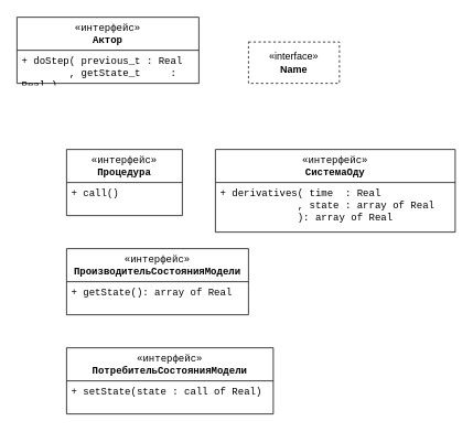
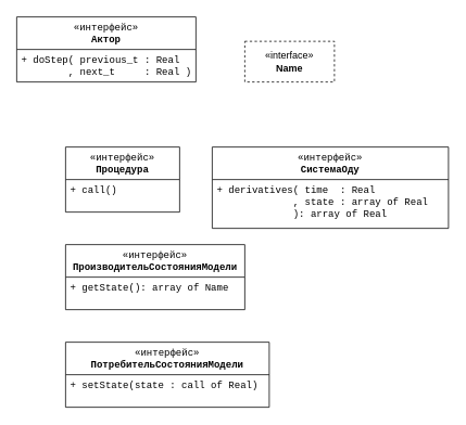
  <mxCell id="0" />
  <mxCell id="1" parent="0" />
  <mxCell id="2" value="&amp;laquo;interface&amp;raquo;&lt;br&gt;&lt;b&gt;Name&lt;/b&gt;" style="html=1;whiteSpace=wrap;dashed=1;" vertex="1" parent="1"><mxGeometry x="300" y="50" width="110" height="50" as="geometry" /></mxCell>
  <mxCell id="3" value="&lt;span style=&quot;font-weight: normal;&quot;&gt;«интерфейс»&lt;/span&gt;&lt;br&gt;Актор" style="swimlane;fontStyle=1;align=center;verticalAlign=top;childLayout=stackLayout;horizontal=1;startSize=40;horizontalStack=0;resizeParent=1;resizeParentMax=0;resizeLast=0;collapsible=1;marginBottom=0;whiteSpace=wrap;html=1;fontFamily=Courier New;" vertex="1" parent="1"><mxGeometry x="20" y="20" width="220" height="80" as="geometry" /></mxCell>
- <mxCell id="4" value="+ doStep( previous_t : Real&lt;br&gt;&amp;nbsp; &amp;nbsp; &amp;nbsp; &amp;nbsp; , getState_t&amp;nbsp; &amp;nbsp; &amp;nbsp;: Real )" style="text;strokeColor=none;fillColor=none;align=left;verticalAlign=top;spacingLeft=4;spacingRight=4;overflow=hidden;rotatable=0;points=[[0,0.5],[1,0.5]];portConstraint=eastwest;whiteSpace=wrap;html=1;fontFamily=Courier New;" vertex="1" parent="3"><mxGeometry y="40" width="220" height="40" as="geometry" /></mxCell>
+ <mxCell id="4" value="+ doStep( previous_t : Real&lt;br&gt;&amp;nbsp; &amp;nbsp; &amp;nbsp; &amp;nbsp; , next_t&amp;nbsp; &amp;nbsp; &amp;nbsp;: Real )" style="text;strokeColor=none;fillColor=none;align=left;verticalAlign=top;spacingLeft=4;spacingRight=4;overflow=hidden;rotatable=0;points=[[0,0.5],[1,0.5]];portConstraint=eastwest;whiteSpace=wrap;html=1;fontFamily=Courier New;" vertex="1" parent="3"><mxGeometry y="40" width="220" height="40" as="geometry" /></mxCell>
  <mxCell id="5" value="&lt;span style=&quot;font-weight: normal;&quot;&gt;«интерфейс»&lt;/span&gt;&lt;br&gt;Процедура" style="swimlane;fontStyle=1;align=center;verticalAlign=top;childLayout=stackLayout;horizontal=1;startSize=40;horizontalStack=0;resizeParent=1;resizeParentMax=0;resizeLast=0;collapsible=1;marginBottom=0;whiteSpace=wrap;html=1;fontFamily=Courier New;" vertex="1" parent="1"><mxGeometry x="80" y="180" width="140" height="80" as="geometry" /></mxCell>
  <mxCell id="6" value="+ call()" style="text;strokeColor=none;fillColor=none;align=left;verticalAlign=top;spacingLeft=4;spacingRight=4;overflow=hidden;rotatable=0;points=[[0,0.5],[1,0.5]];portConstraint=eastwest;whiteSpace=wrap;html=1;fontFamily=Courier New;" vertex="1" parent="5"><mxGeometry y="40" width="140" height="40" as="geometry" /></mxCell>
  <mxCell id="7" value="&lt;span style=&quot;font-weight: normal;&quot;&gt;«интерфейс»&lt;/span&gt;&lt;br&gt;СистемаОду" style="swimlane;fontStyle=1;align=center;verticalAlign=top;childLayout=stackLayout;horizontal=1;startSize=40;horizontalStack=0;resizeParent=1;resizeParentMax=0;resizeLast=0;collapsible=1;marginBottom=0;whiteSpace=wrap;html=1;fontFamily=Courier New;" vertex="1" parent="1"><mxGeometry x="260" y="180" width="290" height="100" as="geometry" /></mxCell>
  <mxCell id="8" value="+ derivatives( time&amp;nbsp; : Real&lt;br&gt;&amp;nbsp; &amp;nbsp; &amp;nbsp; &amp;nbsp; &amp;nbsp; &amp;nbsp; &amp;nbsp;, state : array of Real&lt;br&gt;&amp;nbsp; &amp;nbsp; &amp;nbsp; &amp;nbsp; &amp;nbsp; &amp;nbsp; &amp;nbsp;): array of Real" style="text;strokeColor=none;fillColor=none;align=left;verticalAlign=top;spacingLeft=4;spacingRight=4;overflow=hidden;rotatable=0;points=[[0,0.5],[1,0.5]];portConstraint=eastwest;whiteSpace=wrap;html=1;fontFamily=Courier New;" vertex="1" parent="7"><mxGeometry y="40" width="290" height="60" as="geometry" /></mxCell>
  <mxCell id="9" value="&lt;span style=&quot;font-weight: normal;&quot;&gt;«интерфейс»&lt;br&gt;&lt;/span&gt;ПроизводительСостоянияМодели" style="swimlane;fontStyle=1;align=center;verticalAlign=top;childLayout=stackLayout;horizontal=1;startSize=40;horizontalStack=0;resizeParent=1;resizeParentMax=0;resizeLast=0;collapsible=1;marginBottom=0;whiteSpace=wrap;html=1;fontFamily=Courier New;" vertex="1" parent="1"><mxGeometry x="80" y="300" width="220" height="80" as="geometry" /></mxCell>
- <mxCell id="10" value="+ getState(): array of Real" style="text;strokeColor=none;fillColor=none;align=left;verticalAlign=top;spacingLeft=4;spacingRight=4;overflow=hidden;rotatable=0;points=[[0,0.5],[1,0.5]];portConstraint=eastwest;whiteSpace=wrap;html=1;fontFamily=Courier New;" vertex="1" parent="9"><mxGeometry y="40" width="220" height="40" as="geometry" /></mxCell>
+ <mxCell id="10" value="+ getState(): array of Name" style="text;strokeColor=none;fillColor=none;align=left;verticalAlign=top;spacingLeft=4;spacingRight=4;overflow=hidden;rotatable=0;points=[[0,0.5],[1,0.5]];portConstraint=eastwest;whiteSpace=wrap;html=1;fontFamily=Courier New;" vertex="1" parent="9"><mxGeometry y="40" width="220" height="40" as="geometry" /></mxCell>
  <mxCell id="11" value="&lt;span style=&quot;font-weight: normal;&quot;&gt;«интерфейс»&lt;br&gt;&lt;/span&gt;ПотребительСостоянияМодели" style="swimlane;fontStyle=1;align=center;verticalAlign=top;childLayout=stackLayout;horizontal=1;startSize=40;horizontalStack=0;resizeParent=1;resizeParentMax=0;resizeLast=0;collapsible=1;marginBottom=0;whiteSpace=wrap;html=1;fontFamily=Courier New;" vertex="1" parent="1"><mxGeometry x="80" y="420" width="250" height="80" as="geometry" /></mxCell>
  <mxCell id="12" value="+ setState(state : call of Real)" style="text;strokeColor=none;fillColor=none;align=left;verticalAlign=top;spacingLeft=4;spacingRight=4;overflow=hidden;rotatable=0;points=[[0,0.5],[1,0.5]];portConstraint=eastwest;whiteSpace=wrap;html=1;fontFamily=Courier New;" vertex="1" parent="11"><mxGeometry y="40" width="250" height="40" as="geometry" /></mxCell>
